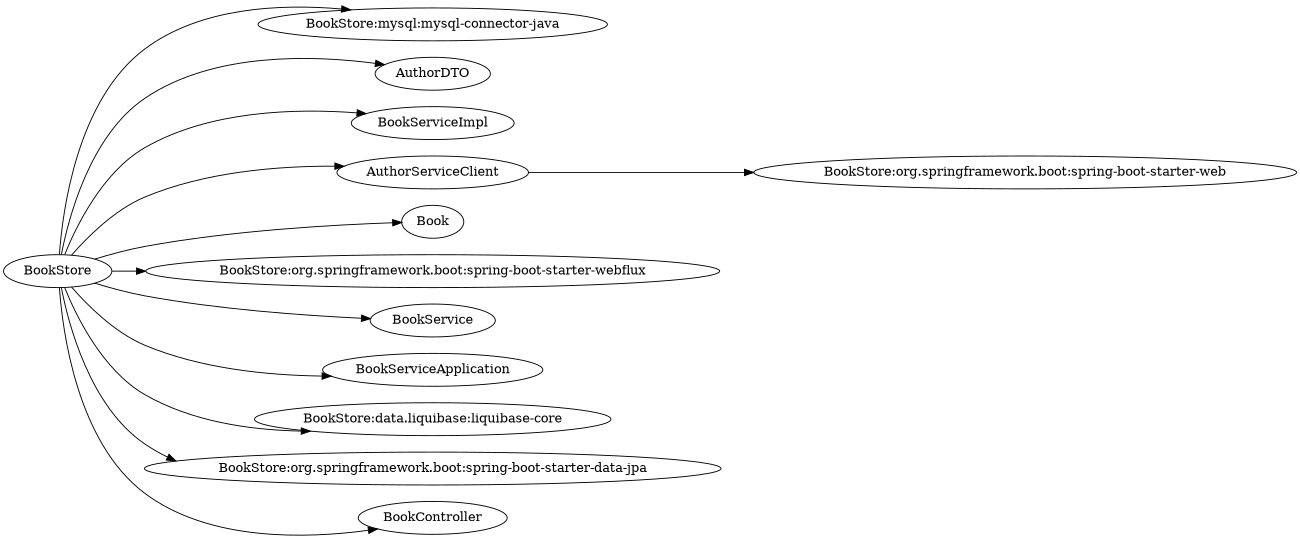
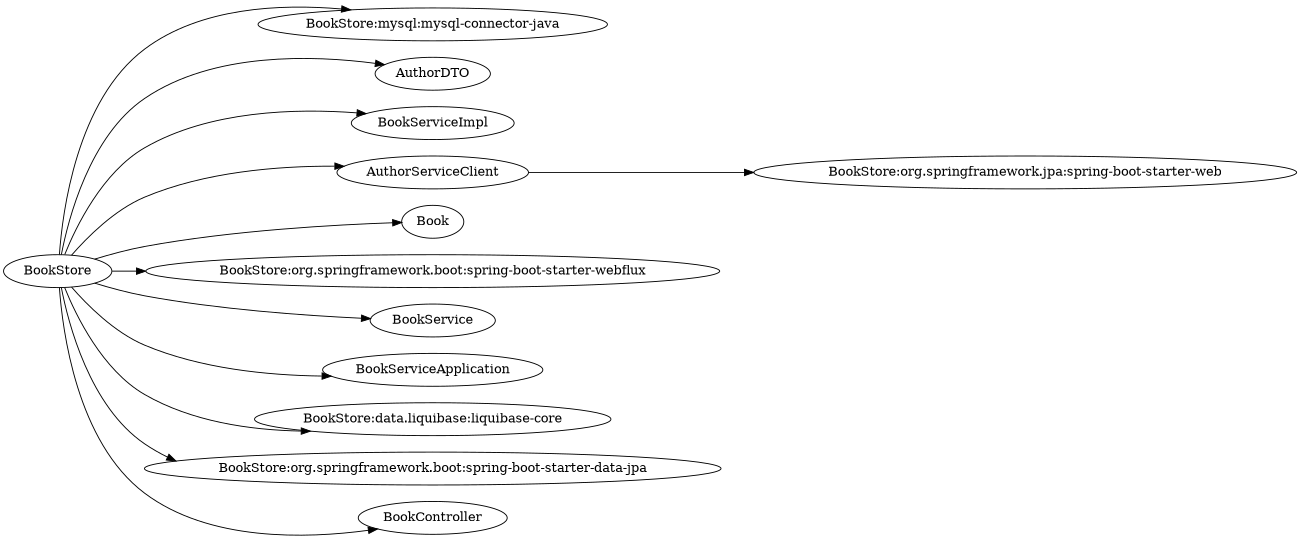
  digraph {
    rankdir=LR
    BookStore
    "BookStore:mysql:mysql-connector-java"
    AuthorDTO
    BookServiceImpl
    AuthorServiceClient
    Book
    "BookStore:org.springframework.boot:spring-boot-starter-webflux"
    BookService
    BookServiceApplication
    n10 [label="BookStore:data.liquibase:liquibase-core"]
    "BookStore:org.springframework.boot:spring-boot-starter-data-jpa"
    BookController
-   "BookStore:org.springframework.boot:spring-boot-starter-web"
+   "BookStore:org.springframework.boot:spring-boot-starter-web" [label="BookStore:org.springframework.jpa:spring-boot-starter-web"]
    BookStore -> "BookStore:mysql:mysql-connector-java"
    BookStore -> AuthorDTO
    BookStore -> BookServiceImpl
    BookStore -> AuthorServiceClient
    BookStore -> Book
    BookStore -> "BookStore:org.springframework.boot:spring-boot-starter-webflux"
    BookStore -> BookService
    BookStore -> BookServiceApplication
    BookStore -> n10
    BookStore -> "BookStore:org.springframework.boot:spring-boot-starter-data-jpa"
    BookStore -> BookController
    AuthorServiceClient -> "BookStore:org.springframework.boot:spring-boot-starter-web"
  }
